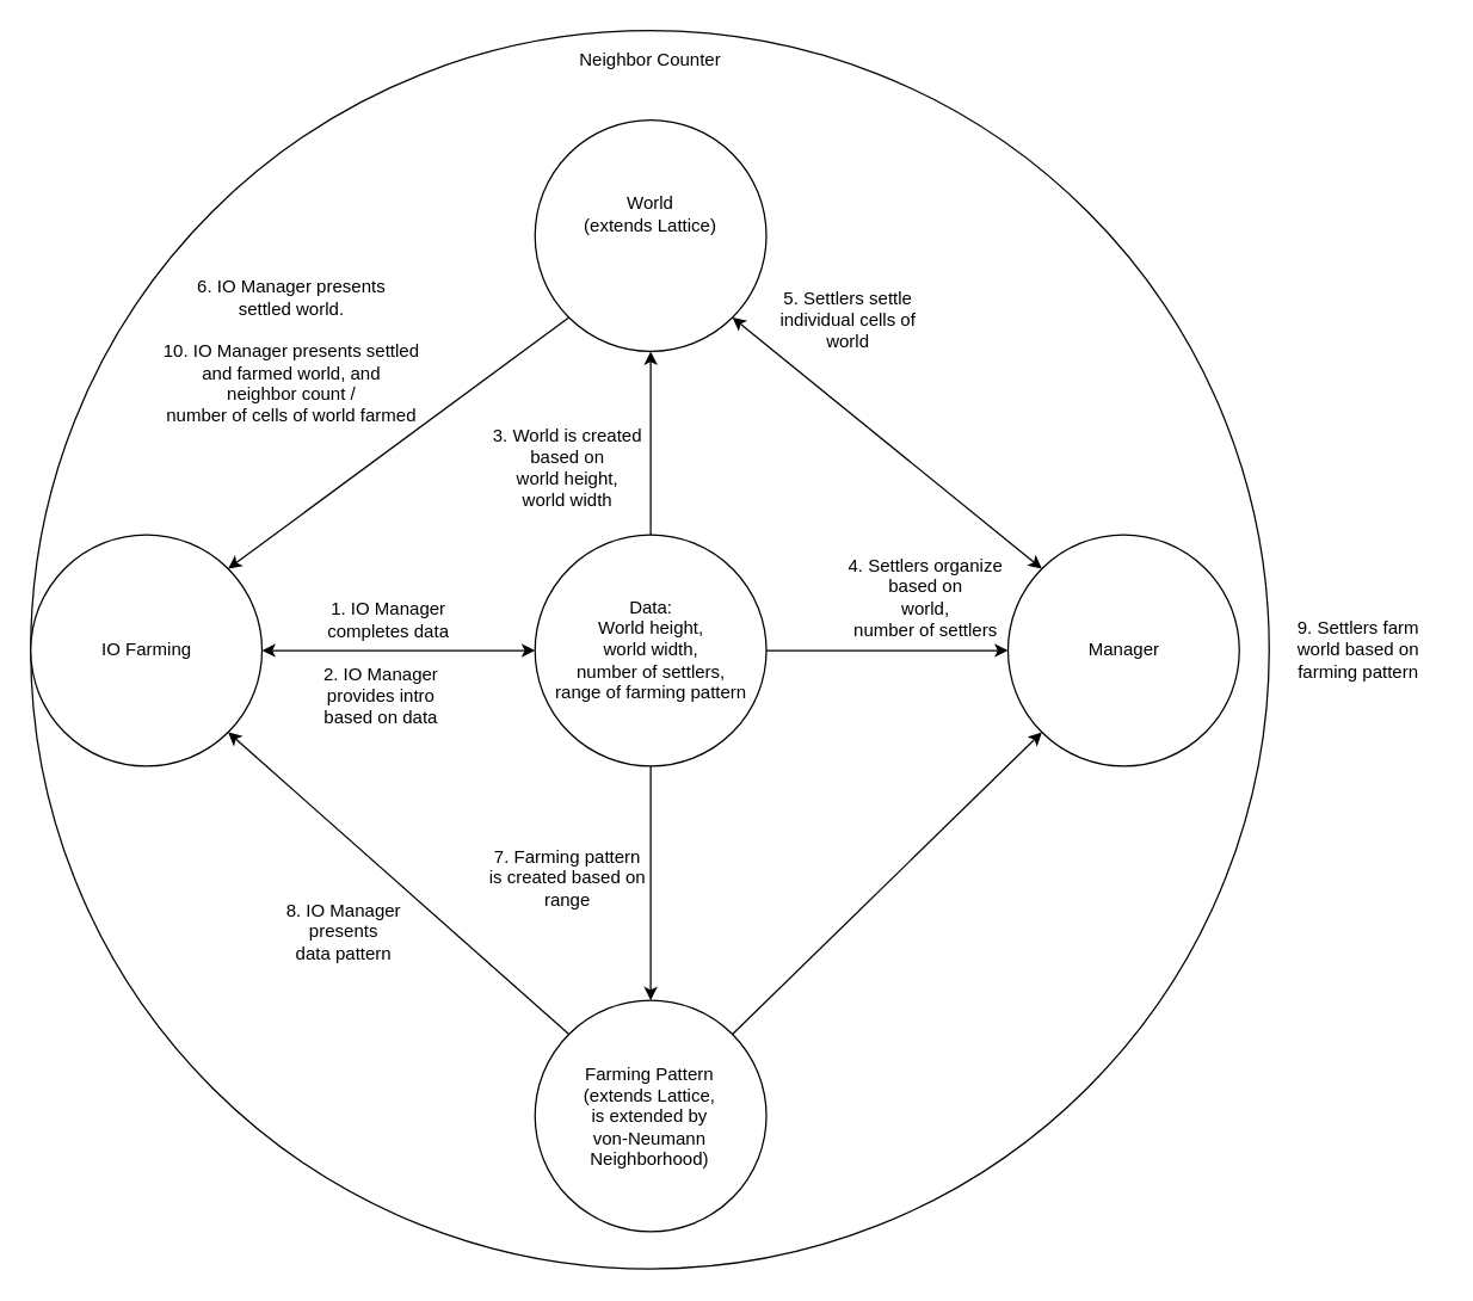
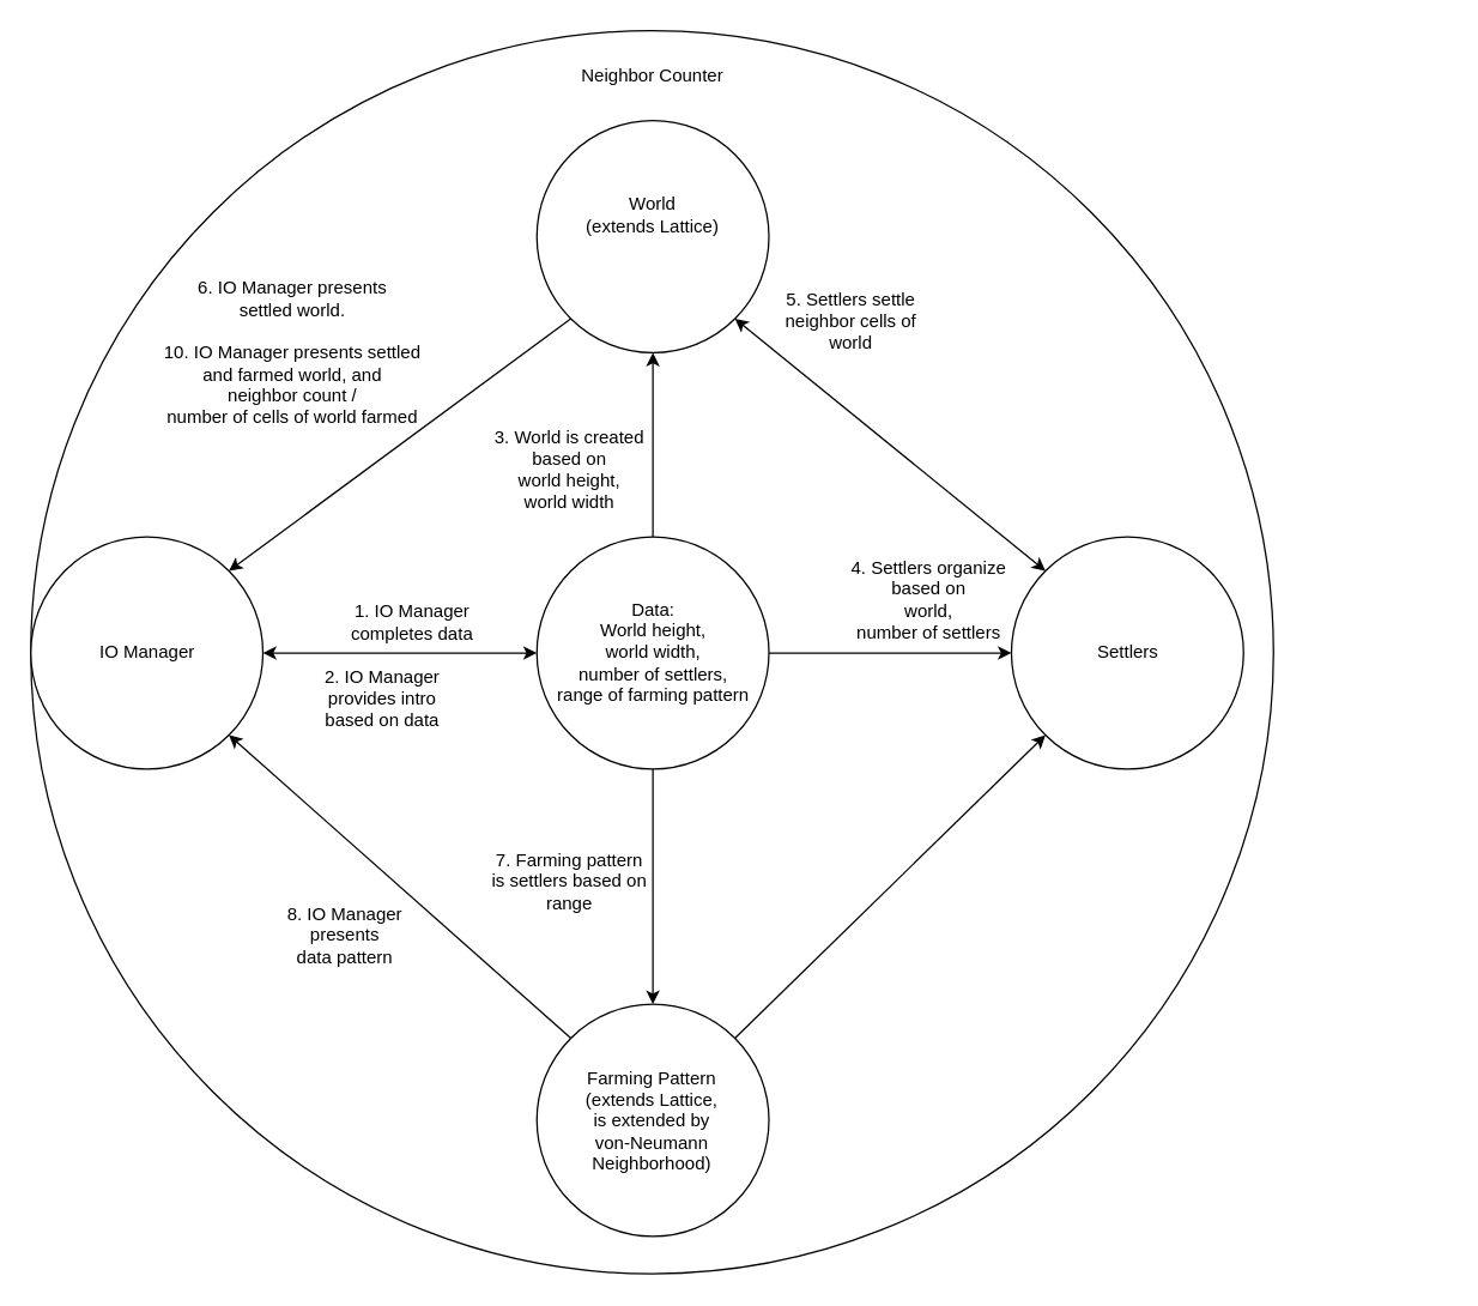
  <mxCell id="0" />
  <mxCell id="1" parent="0" />
  <mxCell id="2" value="" style="ellipse;whiteSpace=wrap;html=1;aspect=fixed;" parent="1" vertex="1"><mxGeometry x="20" y="20" width="830" height="830" as="geometry" /></mxCell>
- <mxCell id="3" value="Neighbor Counter" style="text;html=1;strokeColor=none;fillColor=none;align=center;verticalAlign=middle;whiteSpace=wrap;rounded=0;" parent="1" vertex="1"><mxGeometry x="383" y="30" width="105" height="20" as="geometry" /></mxCell>
+ <mxCell id="3" value="Neighbor Counter" style="text;html=1;strokeColor=none;fillColor=none;align=center;verticalAlign=middle;whiteSpace=wrap;rounded=0;" parent="1" vertex="1"><mxGeometry x="383" y="40" width="105" height="20" as="geometry" /></mxCell>
  <mxCell id="4" value="" style="ellipse;whiteSpace=wrap;html=1;aspect=fixed;" parent="1" vertex="1"><mxGeometry x="20" y="358" width="155" height="155" as="geometry" /></mxCell>
- <mxCell id="5" value="IO Farming" style="text;html=1;strokeColor=none;fillColor=none;align=center;verticalAlign=middle;whiteSpace=wrap;rounded=0;" parent="1" vertex="1"><mxGeometry x="63.75" y="425" width="67.5" height="20" as="geometry" /></mxCell>
+ <mxCell id="5" value="IO Manager" style="text;html=1;strokeColor=none;fillColor=none;align=center;verticalAlign=middle;whiteSpace=wrap;rounded=0;" parent="1" vertex="1"><mxGeometry x="63.75" y="425" width="67.5" height="20" as="geometry" /></mxCell>
  <mxCell id="6" value="" style="ellipse;whiteSpace=wrap;html=1;aspect=fixed;" parent="1" vertex="1"><mxGeometry x="358" y="358" width="155" height="155" as="geometry" /></mxCell>
  <mxCell id="7" value="Data:&lt;br&gt;World height,&lt;br&gt;world width,&lt;br&gt;number of settlers,&lt;br&gt;range of farming pattern" style="text;html=1;strokeColor=none;fillColor=none;align=center;verticalAlign=middle;whiteSpace=wrap;rounded=0;" parent="1" vertex="1"><mxGeometry x="365.5" y="397" width="140" height="75.5" as="geometry" /></mxCell>
  <mxCell id="8" value="" style="ellipse;whiteSpace=wrap;html=1;aspect=fixed;" parent="1" vertex="1"><mxGeometry x="358" y="80" width="155" height="155" as="geometry" /></mxCell>
  <mxCell id="9" value="World&lt;br&gt;(extends Lattice)" style="text;html=1;strokeColor=none;fillColor=none;align=center;verticalAlign=middle;whiteSpace=wrap;rounded=0;" parent="1" vertex="1"><mxGeometry x="390" y="126.25" width="90.5" height="32.5" as="geometry" /></mxCell>
  <mxCell id="10" value="" style="endArrow=classic;html=1;exitX=0.5;exitY=0;exitDx=0;exitDy=0;entryX=0.5;entryY=1;entryDx=0;entryDy=0;" parent="1" source="6" target="8" edge="1"><mxGeometry width="50" height="50" relative="1" as="geometry"><mxPoint x="545" y="410" as="sourcePoint" /><mxPoint x="595" y="360" as="targetPoint" /></mxGeometry></mxCell>
  <mxCell id="11" value="" style="ellipse;whiteSpace=wrap;html=1;aspect=fixed;" parent="1" vertex="1"><mxGeometry x="675" y="358" width="155" height="155" as="geometry" /></mxCell>
- <mxCell id="12" value="Manager" style="text;html=1;strokeColor=none;fillColor=none;align=center;verticalAlign=middle;whiteSpace=wrap;rounded=0;" parent="1" vertex="1"><mxGeometry x="727.5" y="425" width="50" height="20" as="geometry" /></mxCell>
+ <mxCell id="12" value="Settlers" style="text;html=1;strokeColor=none;fillColor=none;align=center;verticalAlign=middle;whiteSpace=wrap;rounded=0;" parent="1" vertex="1"><mxGeometry x="727.5" y="425" width="50" height="20" as="geometry" /></mxCell>
  <mxCell id="13" value="" style="endArrow=classic;html=1;exitX=0;exitY=1;exitDx=0;exitDy=0;entryX=1;entryY=0;entryDx=0;entryDy=0;" parent="1" source="8" target="4" edge="1"><mxGeometry width="50" height="50" relative="1" as="geometry"><mxPoint x="545" y="410" as="sourcePoint" /><mxPoint x="595" y="360" as="targetPoint" /></mxGeometry></mxCell>
  <mxCell id="14" value="" style="endArrow=classic;html=1;exitX=1;exitY=0.5;exitDx=0;exitDy=0;entryX=0;entryY=0.5;entryDx=0;entryDy=0;" parent="1" source="6" target="11" edge="1"><mxGeometry width="50" height="50" relative="1" as="geometry"><mxPoint x="545" y="410" as="sourcePoint" /><mxPoint x="595" y="360" as="targetPoint" /></mxGeometry></mxCell>
  <mxCell id="15" value="" style="endArrow=classic;startArrow=classic;html=1;exitX=1;exitY=1;exitDx=0;exitDy=0;entryX=0;entryY=0;entryDx=0;entryDy=0;" parent="1" source="8" target="11" edge="1"><mxGeometry width="50" height="50" relative="1" as="geometry"><mxPoint x="545" y="410" as="sourcePoint" /><mxPoint x="595" y="360" as="targetPoint" /></mxGeometry></mxCell>
  <mxCell id="16" value="" style="ellipse;whiteSpace=wrap;html=1;aspect=fixed;" parent="1" vertex="1"><mxGeometry x="358" y="670" width="155" height="155" as="geometry" /></mxCell>
  <mxCell id="17" value="" style="endArrow=classic;html=1;exitX=0.5;exitY=1;exitDx=0;exitDy=0;entryX=0.5;entryY=0;entryDx=0;entryDy=0;" parent="1" source="6" target="16" edge="1"><mxGeometry width="50" height="50" relative="1" as="geometry"><mxPoint x="545" y="410" as="sourcePoint" /><mxPoint x="595" y="360" as="targetPoint" /></mxGeometry></mxCell>
  <mxCell id="18" value="" style="endArrow=classic;html=1;exitX=0;exitY=0;exitDx=0;exitDy=0;entryX=1;entryY=1;entryDx=0;entryDy=0;" parent="1" source="16" target="4" edge="1"><mxGeometry width="50" height="50" relative="1" as="geometry"><mxPoint x="225" y="640" as="sourcePoint" /><mxPoint x="275" y="590" as="targetPoint" /></mxGeometry></mxCell>
  <mxCell id="19" value="Farming Pattern&lt;br&gt;(extends Lattice,&lt;br&gt;is extended by&lt;br&gt;von-Neumann Neighborhood)" style="text;html=1;strokeColor=none;fillColor=none;align=center;verticalAlign=middle;whiteSpace=wrap;rounded=0;" parent="1" vertex="1"><mxGeometry x="358" y="710.63" width="154" height="73.75" as="geometry" /></mxCell>
  <mxCell id="20" value="" style="endArrow=classic;html=1;exitX=1;exitY=0;exitDx=0;exitDy=0;entryX=0;entryY=1;entryDx=0;entryDy=0;" parent="1" source="16" target="11" edge="1"><mxGeometry width="50" height="50" relative="1" as="geometry"><mxPoint x="535" y="690" as="sourcePoint" /><mxPoint x="585" y="640" as="targetPoint" /></mxGeometry></mxCell>
- <mxCell id="21" value="1. IO Manager completes data" style="text;html=1;strokeColor=none;fillColor=none;align=center;verticalAlign=middle;whiteSpace=wrap;rounded=0;" parent="1" vertex="1"><mxGeometry x="210" y="397" width="100" height="35" as="geometry" /></mxCell>
+ <mxCell id="21" value="1. IO Manager completes data" style="text;html=1;strokeColor=none;fillColor=none;align=center;verticalAlign=middle;whiteSpace=wrap;rounded=0;" parent="1" vertex="1"><mxGeometry x="225" y="397" width="100" height="35" as="geometry" /></mxCell>
  <mxCell id="22" value="3. World is created based on&lt;br&gt;world height,&lt;br&gt;world width" style="text;html=1;strokeColor=none;fillColor=none;align=center;verticalAlign=middle;whiteSpace=wrap;rounded=0;" parent="1" vertex="1"><mxGeometry x="325" y="280" width="110" height="65" as="geometry" /></mxCell>
  <mxCell id="23" value="4. Settlers organize based on&lt;br&gt;world,&lt;br&gt;number of settlers" style="text;html=1;strokeColor=none;fillColor=none;align=center;verticalAlign=middle;whiteSpace=wrap;rounded=0;" parent="1" vertex="1"><mxGeometry x="565" y="367" width="110" height="65" as="geometry" /></mxCell>
  <mxCell id="24" value="" style="endArrow=classic;startArrow=classic;html=1;exitX=1;exitY=0.5;exitDx=0;exitDy=0;entryX=0;entryY=0.5;entryDx=0;entryDy=0;" parent="1" source="4" target="6" edge="1"><mxGeometry width="50" height="50" relative="1" as="geometry"><mxPoint x="545" y="480" as="sourcePoint" /><mxPoint x="595" y="430" as="targetPoint" /></mxGeometry></mxCell>
  <mxCell id="25" value="2. IO Manager provides intro&lt;br&gt;based on data" style="text;html=1;strokeColor=none;fillColor=none;align=center;verticalAlign=middle;whiteSpace=wrap;rounded=0;" parent="1" vertex="1"><mxGeometry x="205" y="445" width="100" height="42.5" as="geometry" /></mxCell>
- <mxCell id="26" value="5. Settlers settle individual cells of&lt;br&gt;world" style="text;html=1;strokeColor=none;fillColor=none;align=center;verticalAlign=middle;whiteSpace=wrap;rounded=0;" parent="1" vertex="1"><mxGeometry x="513" y="190" width="110" height="48.75" as="geometry" /></mxCell>
+ <mxCell id="26" value="5. Settlers settle neighbor cells of&lt;br&gt;world" style="text;html=1;strokeColor=none;fillColor=none;align=center;verticalAlign=middle;whiteSpace=wrap;rounded=0;" parent="1" vertex="1"><mxGeometry x="513" y="190" width="110" height="48.75" as="geometry" /></mxCell>
  <mxCell id="27" value="6. IO Manager presents&lt;br&gt;settled world.&lt;br&gt;&lt;br&gt;10. IO Manager presents settled and farmed world, and&lt;br&gt;neighbor count /&lt;br&gt;number of cells of world farmed" style="text;html=1;strokeColor=none;fillColor=none;align=center;verticalAlign=middle;whiteSpace=wrap;rounded=0;" parent="1" vertex="1"><mxGeometry x="105" y="190" width="180" height="90" as="geometry" /></mxCell>
- <mxCell id="28" value="7. Farming pattern is created based on&lt;br&gt;range" style="text;html=1;strokeColor=none;fillColor=none;align=center;verticalAlign=middle;whiteSpace=wrap;rounded=0;" parent="1" vertex="1"><mxGeometry x="325" y="560" width="110" height="55" as="geometry" /></mxCell>
+ <mxCell id="28" value="7. Farming pattern is settlers based on&lt;br&gt;range" style="text;html=1;strokeColor=none;fillColor=none;align=center;verticalAlign=middle;whiteSpace=wrap;rounded=0;" parent="1" vertex="1"><mxGeometry x="325" y="560" width="110" height="55" as="geometry" /></mxCell>
  <mxCell id="29" value="8. IO Manager&lt;br&gt;presents&lt;br&gt;data pattern" style="text;html=1;strokeColor=none;fillColor=none;align=center;verticalAlign=middle;whiteSpace=wrap;rounded=0;" parent="1" vertex="1"><mxGeometry x="175" y="600" width="110" height="48.75" as="geometry" /></mxCell>
- <mxCell id="30" value="9. Settlers farm&lt;br&gt;world based on&lt;br&gt;farming pattern" style="text;html=1;strokeColor=none;fillColor=none;align=center;verticalAlign=middle;whiteSpace=wrap;rounded=0;" parent="1" vertex="1"><mxGeometry x="855" y="410.37" width="110" height="48.75" as="geometry" /></mxCell>
